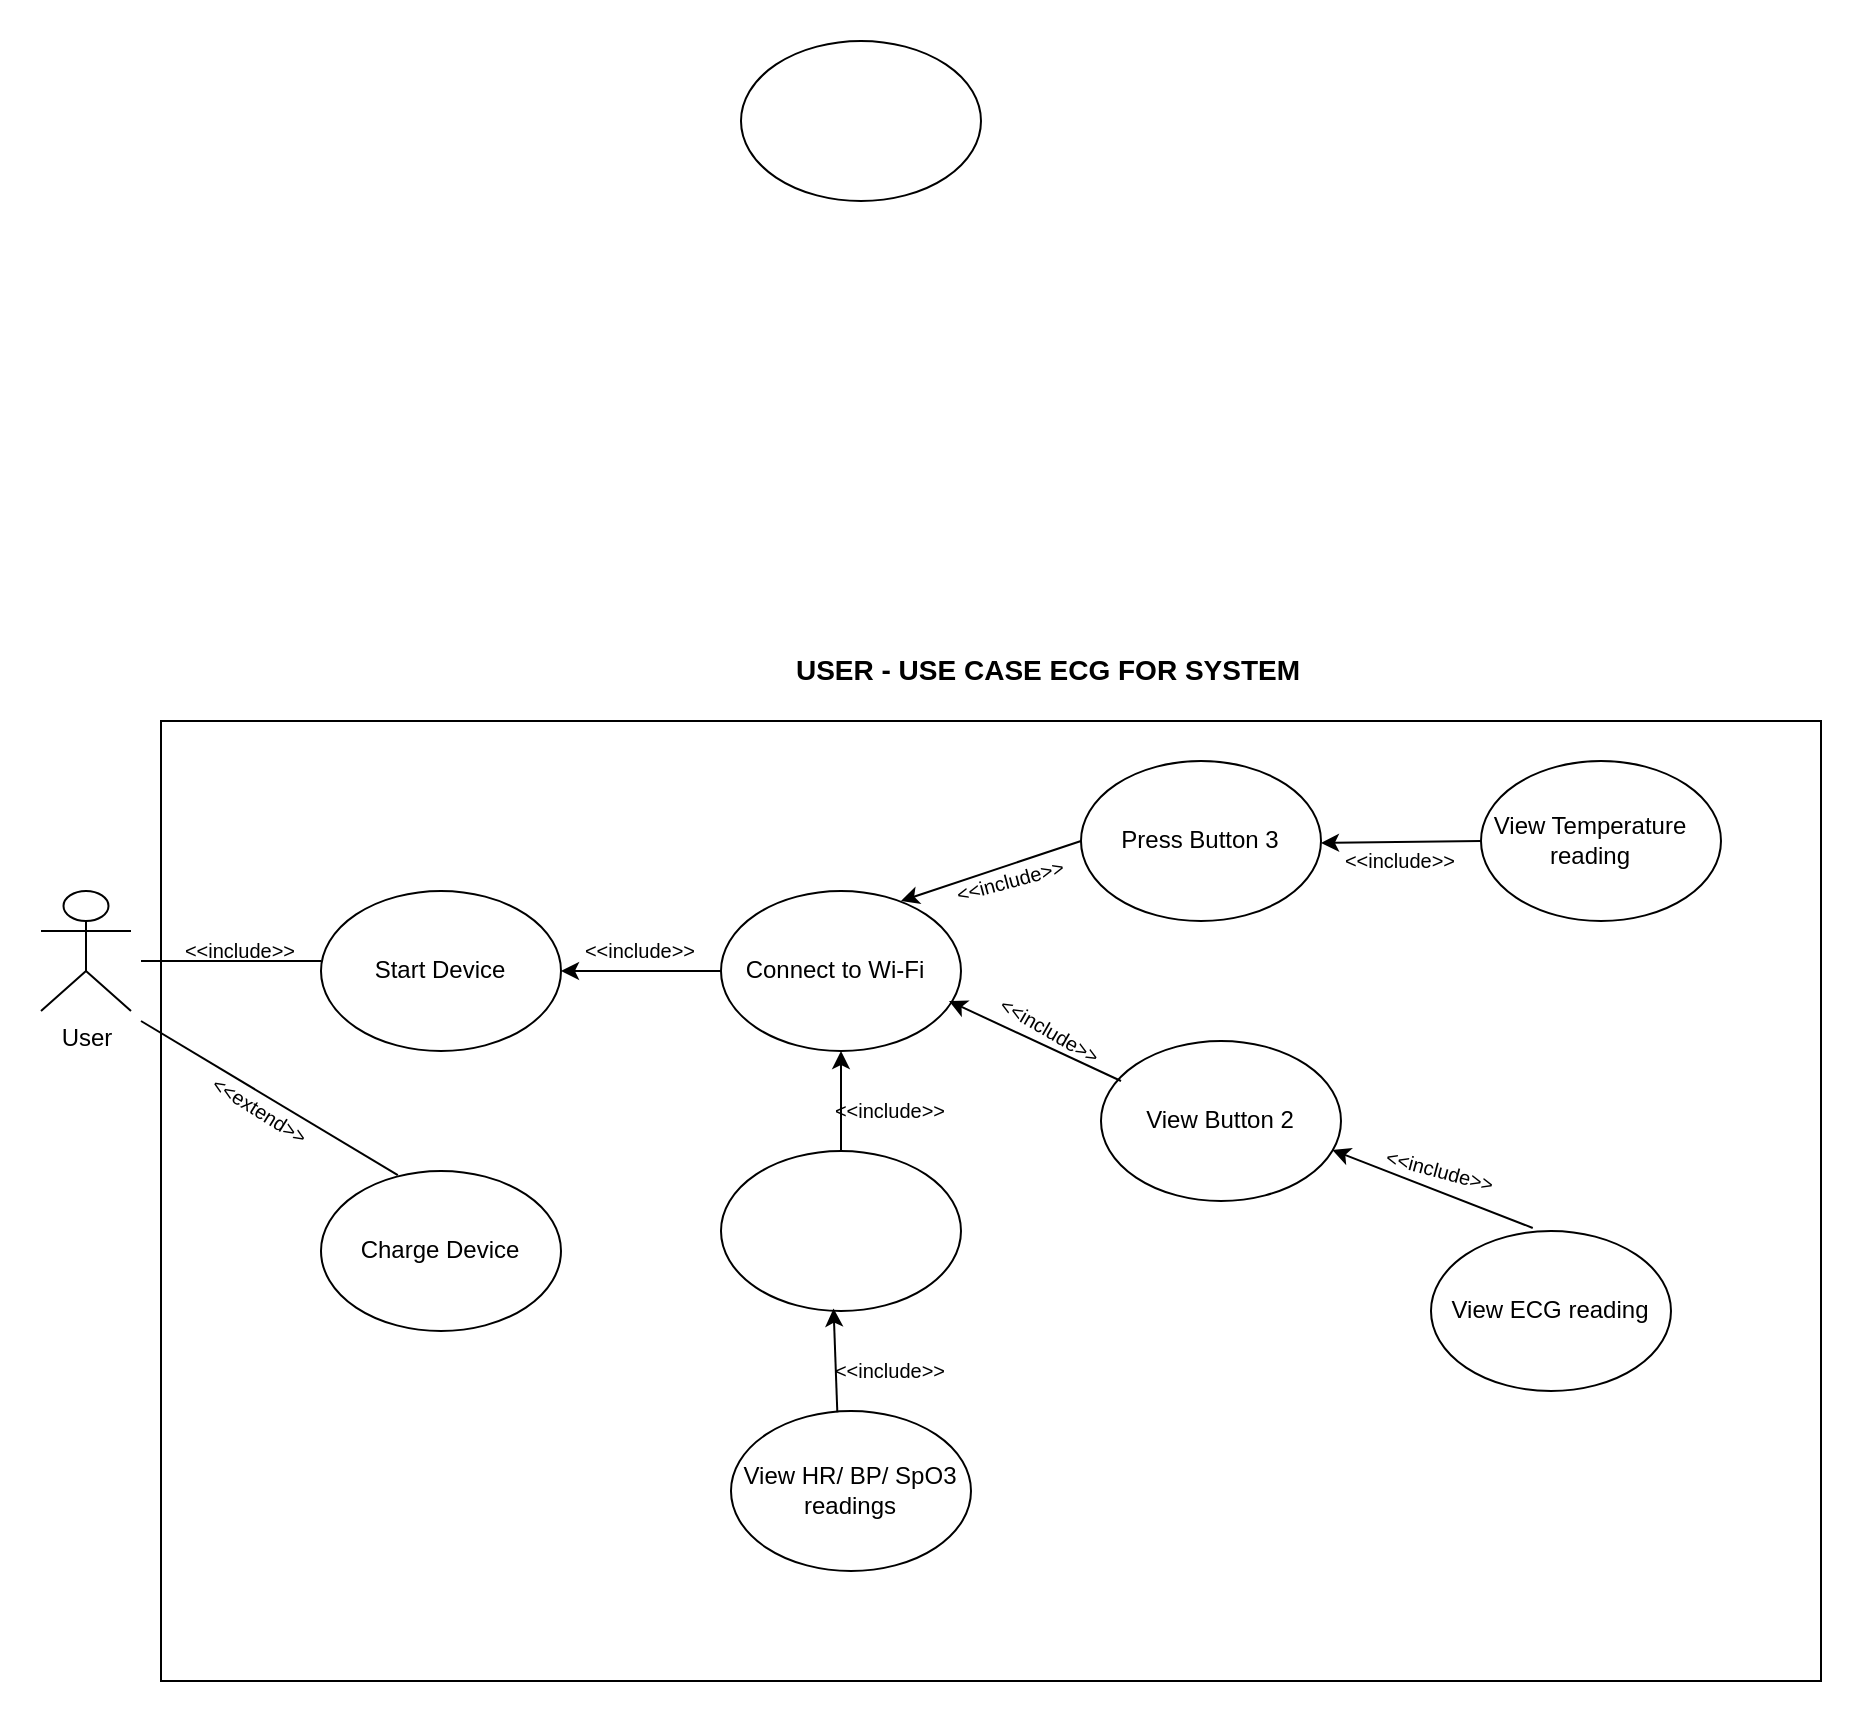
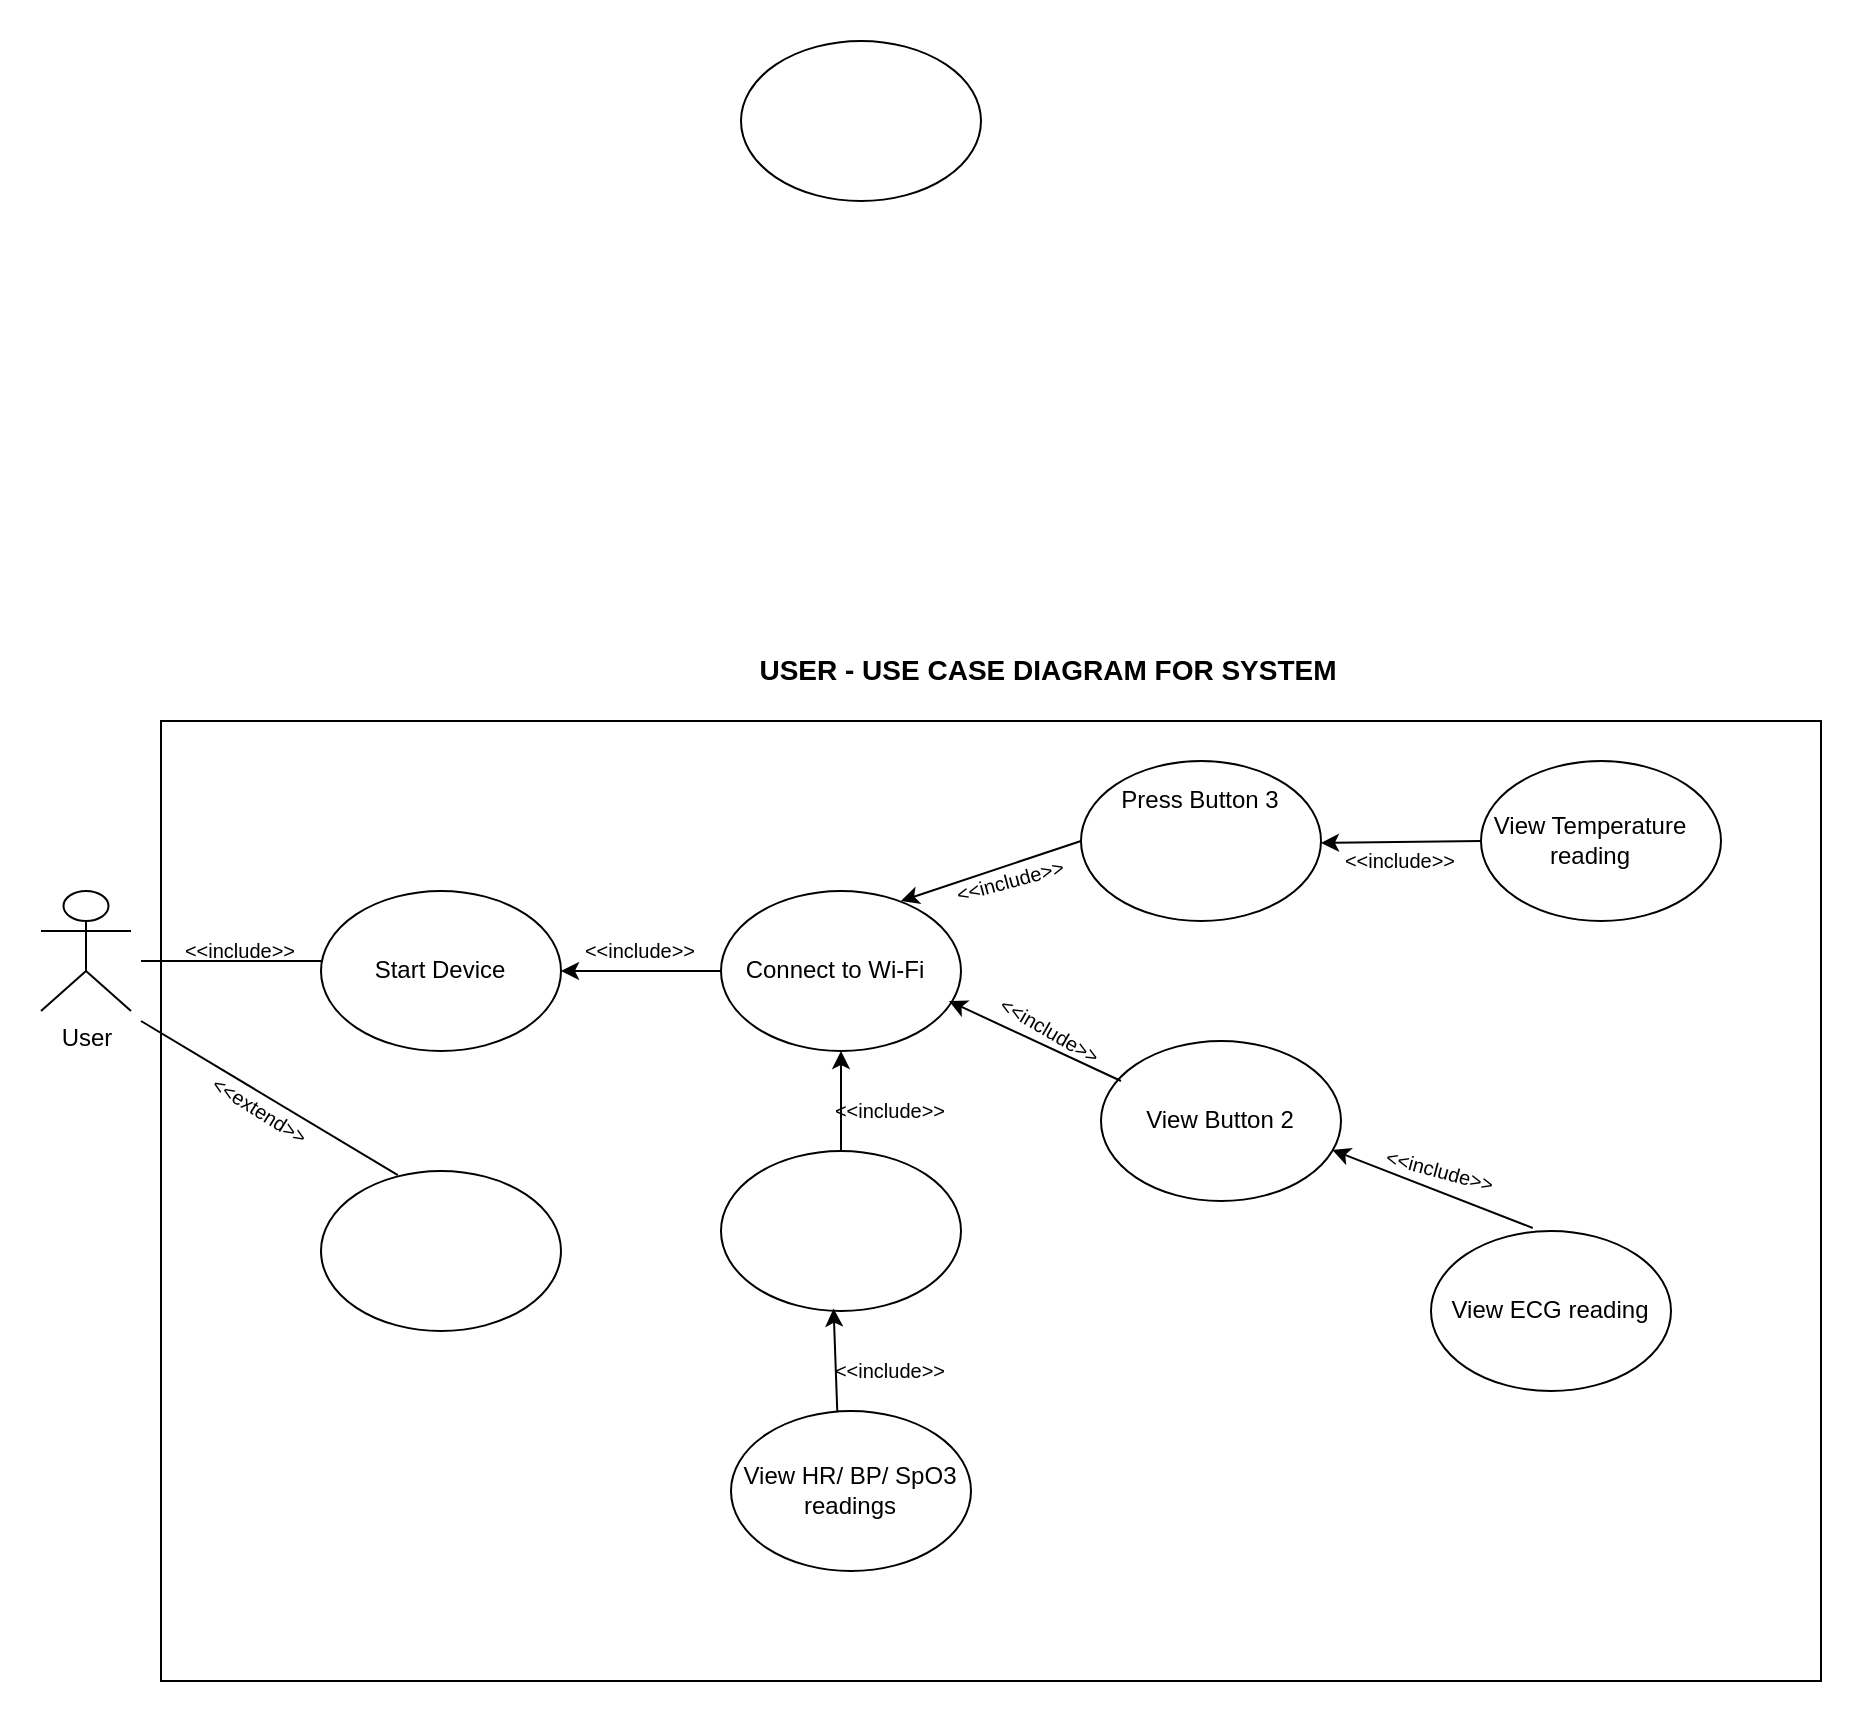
  <mxCell id="0" />
  <mxCell id="1" parent="0" />
  <mxCell id="2" value="" style="rounded=0;whiteSpace=wrap;html=1;" vertex="1" parent="1"><mxGeometry x="80" y="360" width="830" height="480" as="geometry" /></mxCell>
  <mxCell id="3" value="User" style="shape=umlActor;verticalLabelPosition=bottom;verticalAlign=top;html=1;outlineConnect=0;" vertex="1" parent="1"><mxGeometry x="20" y="445" width="45" height="60" as="geometry" /></mxCell>
  <mxCell id="4" value="" style="ellipse;whiteSpace=wrap;html=1;" vertex="1" parent="1"><mxGeometry x="160" y="445" width="120" height="80" as="geometry" /></mxCell>
  <mxCell id="5" value="Start Device" style="text;html=1;align=center;verticalAlign=middle;whiteSpace=wrap;rounded=0;" vertex="1" parent="1"><mxGeometry x="175" y="470" width="90" height="30" as="geometry" /></mxCell>
  <mxCell id="6" value="" style="ellipse;whiteSpace=wrap;html=1;" vertex="1" parent="1"><mxGeometry x="360" y="575" width="120" height="80" as="geometry" /></mxCell>
  <mxCell id="7" value="" style="ellipse;whiteSpace=wrap;html=1;" vertex="1" parent="1"><mxGeometry x="540" y="380" width="120" height="80" as="geometry" /></mxCell>
- <mxCell id="8" value="Press Button 3" style="text;html=1;align=center;verticalAlign=middle;whiteSpace=wrap;rounded=0;" vertex="1" parent="1"><mxGeometry x="555" y="405" width="90" height="30" as="geometry" /></mxCell>
+ <mxCell id="8" value="Press Button 3" style="text;html=1;align=center;verticalAlign=middle;whiteSpace=wrap;rounded=0;" vertex="1" parent="1"><mxGeometry x="555" y="385" width="90" height="30" as="geometry" /></mxCell>
  <mxCell id="9" value="" style="ellipse;whiteSpace=wrap;html=1;" vertex="1" parent="1"><mxGeometry x="550" y="520" width="120" height="80" as="geometry" /></mxCell>
  <mxCell id="10" value="View Button 2" style="text;html=1;align=center;verticalAlign=middle;whiteSpace=wrap;rounded=0;" vertex="1" parent="1"><mxGeometry x="565" y="545" width="90" height="30" as="geometry" /></mxCell>
  <mxCell id="11" value="" style="ellipse;whiteSpace=wrap;html=1;" vertex="1" parent="1"><mxGeometry x="365" y="705" width="120" height="80" as="geometry" /></mxCell>
  <mxCell id="12" value="View HR/ BP/ SpO3 readings" style="text;html=1;align=center;verticalAlign=middle;whiteSpace=wrap;rounded=0;" vertex="1" parent="1"><mxGeometry x="360" y="730" width="130" height="30" as="geometry" /></mxCell>
  <mxCell id="13" value="" style="ellipse;whiteSpace=wrap;html=1;" vertex="1" parent="1"><mxGeometry x="715" y="615" width="120" height="80" as="geometry" /></mxCell>
  <mxCell id="14" value="View ECG reading" style="text;html=1;align=center;verticalAlign=middle;whiteSpace=wrap;rounded=0;" vertex="1" parent="1"><mxGeometry x="710" y="640" width="130" height="30" as="geometry" /></mxCell>
  <mxCell id="15" value="" style="ellipse;whiteSpace=wrap;html=1;" vertex="1" parent="1"><mxGeometry x="740" y="380" width="120" height="80" as="geometry" /></mxCell>
  <mxCell id="16" value="View Temperature reading" style="text;html=1;align=center;verticalAlign=middle;whiteSpace=wrap;rounded=0;" vertex="1" parent="1"><mxGeometry x="730" y="405" width="130" height="30" as="geometry" /></mxCell>
  <mxCell id="17" value="" style="ellipse;whiteSpace=wrap;html=1;" vertex="1" parent="1"><mxGeometry x="360" y="445" width="120" height="80" as="geometry" /></mxCell>
  <mxCell id="18" value="Connect to Wi-Fi" style="text;html=1;align=center;verticalAlign=middle;whiteSpace=wrap;rounded=0;" vertex="1" parent="1"><mxGeometry x="365" y="470" width="105" height="30" as="geometry" /></mxCell>
  <mxCell id="19" value="" style="ellipse;whiteSpace=wrap;html=1;" vertex="1" parent="1"><mxGeometry x="160" y="585" width="120" height="80" as="geometry" /></mxCell>
- <mxCell id="20" value="Charge Device" style="text;html=1;align=center;verticalAlign=middle;whiteSpace=wrap;rounded=0;" vertex="1" parent="1"><mxGeometry x="175" y="610" width="90" height="30" as="geometry" /></mxCell>
  <mxCell id="21" value="" style="endArrow=none;html=1;rounded=0;" edge="1" parent="1"><mxGeometry width="50" height="50" relative="1" as="geometry"><mxPoint x="70" y="480" as="sourcePoint" /><mxPoint x="160" y="480" as="targetPoint" /></mxGeometry></mxCell>
  <mxCell id="22" value="" style="endArrow=none;html=1;rounded=0;entryX=0.32;entryY=0.026;entryDx=0;entryDy=0;entryPerimeter=0;" edge="1" parent="1" target="19"><mxGeometry width="50" height="50" relative="1" as="geometry"><mxPoint x="70" y="510" as="sourcePoint" /><mxPoint x="170" y="490" as="targetPoint" /></mxGeometry></mxCell>
  <mxCell id="23" value="" style="endArrow=classic;html=1;rounded=0;entryX=0.469;entryY=0.985;entryDx=0;entryDy=0;exitX=0.443;exitY=0.008;exitDx=0;exitDy=0;exitPerimeter=0;entryPerimeter=0;" edge="1" parent="1" source="11" target="6"><mxGeometry width="50" height="50" relative="1" as="geometry"><mxPoint x="420" y="700" as="sourcePoint" /><mxPoint x="430" y="650" as="targetPoint" /></mxGeometry></mxCell>
  <mxCell id="24" value="" style="endArrow=classic;html=1;rounded=0;exitX=0.424;exitY=-0.019;exitDx=0;exitDy=0;exitPerimeter=0;entryX=0.964;entryY=0.681;entryDx=0;entryDy=0;entryPerimeter=0;" edge="1" parent="1" source="13" target="9"><mxGeometry width="50" height="50" relative="1" as="geometry"><mxPoint x="662" y="627" as="sourcePoint" /><mxPoint x="670" y="575" as="targetPoint" /></mxGeometry></mxCell>
  <mxCell id="25" value="" style="endArrow=classic;html=1;rounded=0;exitX=0;exitY=0.5;exitDx=0;exitDy=0;entryX=0.964;entryY=0.681;entryDx=0;entryDy=0;entryPerimeter=0;" edge="1" parent="1" source="15"><mxGeometry width="50" height="50" relative="1" as="geometry"><mxPoint x="760" y="460" as="sourcePoint" /><mxPoint x="660" y="421" as="targetPoint" /></mxGeometry></mxCell>
  <mxCell id="26" value="" style="endArrow=classic;html=1;rounded=0;entryX=0.469;entryY=0.985;entryDx=0;entryDy=0;exitX=0.5;exitY=0;exitDx=0;exitDy=0;entryPerimeter=0;" edge="1" parent="1" source="6"><mxGeometry width="50" height="50" relative="1" as="geometry"><mxPoint x="422" y="577" as="sourcePoint" /><mxPoint x="420" y="525" as="targetPoint" /></mxGeometry></mxCell>
  <mxCell id="27" value="" style="endArrow=classic;html=1;rounded=0;entryX=0.964;entryY=0.681;entryDx=0;entryDy=0;entryPerimeter=0;" edge="1" parent="1"><mxGeometry width="50" height="50" relative="1" as="geometry"><mxPoint x="560" y="540" as="sourcePoint" /><mxPoint x="474" y="500" as="targetPoint" /></mxGeometry></mxCell>
  <mxCell id="28" value="" style="endArrow=classic;html=1;rounded=0;exitX=0;exitY=0.5;exitDx=0;exitDy=0;" edge="1" parent="1" source="7"><mxGeometry width="50" height="50" relative="1" as="geometry"><mxPoint x="490" y="445" as="sourcePoint" /><mxPoint x="450" y="450" as="targetPoint" /></mxGeometry></mxCell>
  <mxCell id="29" value="" style="endArrow=classic;html=1;rounded=0;entryX=1;entryY=0.5;entryDx=0;entryDy=0;" edge="1" parent="1" target="4"><mxGeometry width="50" height="50" relative="1" as="geometry"><mxPoint x="360" y="485" as="sourcePoint" /><mxPoint x="290" y="480" as="targetPoint" /></mxGeometry></mxCell>
  <mxCell id="30" value="&lt;font style=&quot;font-size: 10px;&quot;&gt;&amp;lt;&amp;lt;extend&amp;gt;&amp;gt;&lt;/font&gt;" style="text;html=1;align=center;verticalAlign=middle;whiteSpace=wrap;rounded=0;rotation=32;" vertex="1" parent="1"><mxGeometry x="100" y="540" width="60" height="30" as="geometry" /></mxCell>
  <mxCell id="31" value="&lt;font style=&quot;font-size: 10px;&quot;&gt;&amp;lt;&amp;lt;include&amp;gt;&amp;gt;&lt;/font&gt;" style="text;html=1;align=center;verticalAlign=middle;whiteSpace=wrap;rounded=0;rotation=0;" vertex="1" parent="1"><mxGeometry x="90" y="460" width="60" height="30" as="geometry" /></mxCell>
  <mxCell id="32" value="&lt;font style=&quot;font-size: 10px;&quot;&gt;&amp;lt;&amp;lt;include&amp;gt;&amp;gt;&lt;/font&gt;" style="text;html=1;align=center;verticalAlign=middle;whiteSpace=wrap;rounded=0;rotation=0;" vertex="1" parent="1"><mxGeometry x="290" y="460" width="60" height="30" as="geometry" /></mxCell>
  <mxCell id="33" value="&lt;font style=&quot;font-size: 10px;&quot;&gt;&amp;lt;&amp;lt;include&amp;gt;&amp;gt;&lt;/font&gt;" style="text;html=1;align=center;verticalAlign=middle;whiteSpace=wrap;rounded=0;rotation=0;" vertex="1" parent="1"><mxGeometry x="415" y="540" width="60" height="30" as="geometry" /></mxCell>
  <mxCell id="34" value="&lt;font style=&quot;font-size: 10px;&quot;&gt;&amp;lt;&amp;lt;include&amp;gt;&amp;gt;&lt;/font&gt;" style="text;html=1;align=center;verticalAlign=middle;whiteSpace=wrap;rounded=0;rotation=-15;" vertex="1" parent="1"><mxGeometry x="475" y="425" width="60" height="30" as="geometry" /></mxCell>
  <mxCell id="35" value="&lt;font style=&quot;font-size: 10px;&quot;&gt;&amp;lt;&amp;lt;include&amp;gt;&amp;gt;&lt;/font&gt;" style="text;html=1;align=center;verticalAlign=middle;whiteSpace=wrap;rounded=0;rotation=0;" vertex="1" parent="1"><mxGeometry x="415" y="670" width="60" height="30" as="geometry" /></mxCell>
  <mxCell id="36" value="&lt;font style=&quot;font-size: 10px;&quot;&gt;&amp;lt;&amp;lt;include&amp;gt;&amp;gt;&lt;/font&gt;" style="text;html=1;align=center;verticalAlign=middle;whiteSpace=wrap;rounded=0;rotation=30;" vertex="1" parent="1"><mxGeometry x="495" y="500" width="60" height="30" as="geometry" /></mxCell>
  <mxCell id="37" value="&lt;font style=&quot;font-size: 10px;&quot;&gt;&amp;lt;&amp;lt;include&amp;gt;&amp;gt;&lt;/font&gt;" style="text;html=1;align=center;verticalAlign=middle;whiteSpace=wrap;rounded=0;rotation=15;" vertex="1" parent="1"><mxGeometry x="690" y="570" width="60" height="30" as="geometry" /></mxCell>
  <mxCell id="38" value="&lt;font style=&quot;font-size: 10px;&quot;&gt;&amp;lt;&amp;lt;include&amp;gt;&amp;gt;&lt;/font&gt;" style="text;html=1;align=center;verticalAlign=middle;whiteSpace=wrap;rounded=0;rotation=0;" vertex="1" parent="1"><mxGeometry x="670" y="415" width="60" height="30" as="geometry" /></mxCell>
- <mxCell id="39" value="&lt;b&gt;&lt;font style=&quot;font-size: 14px;&quot;&gt;USER - USE CASE ECG FOR SYSTEM&lt;/font&gt;&lt;/b&gt;" style="text;html=1;align=center;verticalAlign=middle;whiteSpace=wrap;rounded=0;" vertex="1" parent="1"><mxGeometry x="364" width="320" height="30" as="geometry" y="320" /></mxCell>
+ <mxCell id="39" value="&lt;b&gt;&lt;font style=&quot;font-size: 14px;&quot;&gt;USER - USE CASE DIAGRAM FOR SYSTEM&lt;/font&gt;&lt;/b&gt;" style="text;html=1;align=center;verticalAlign=middle;whiteSpace=wrap;rounded=0;" vertex="1" parent="1"><mxGeometry x="364" width="320" height="30" as="geometry" y="320" /></mxCell>
  <mxCell id="40" value="" style="ellipse;whiteSpace=wrap;html=1;" vertex="1" parent="1"><mxGeometry x="370" y="20" width="120" height="80" as="geometry" /></mxCell>
